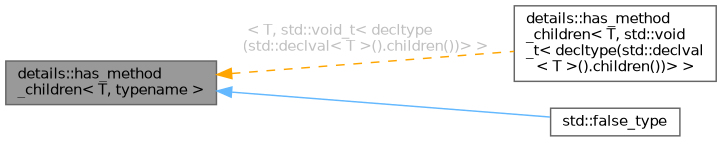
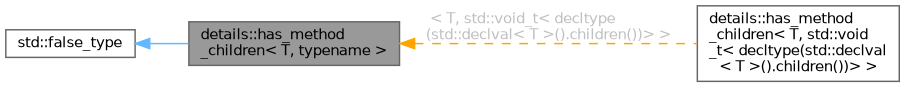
  digraph {
    rankdir=LR
    node [color=gray40 fillcolor=white fontname=Helvetica fontsize=10 shape=box style=filled]
    edge [dir=back fontname=Helvetica fontsize=10 labelfontname=Helvetica labelfontsize=10]
    n1 [fillcolor=grey60 fontcolor=black height=0.2 label="details::has_method\l_children\< T, typename \>" width=0.4]
    n2 [height=0.2 label="details::has_method\l_children\< T, std::void\l_t\< decltype(std::declval\l\< T \>().children())\> \>" width=0.4]
    n3 [height=0.2 label="std::false_type" width=0.4]
    n1 -> n2 [color=orange fontcolor=grey label=" \< T, std::void_t\< decltype\l(std::declval\< T \>().children())\> \>" style=dashed]
-   n1 -> n3 [color=steelblue1 style=solid]
+   n3 -> n1 [color=steelblue1 style=solid]
  }
